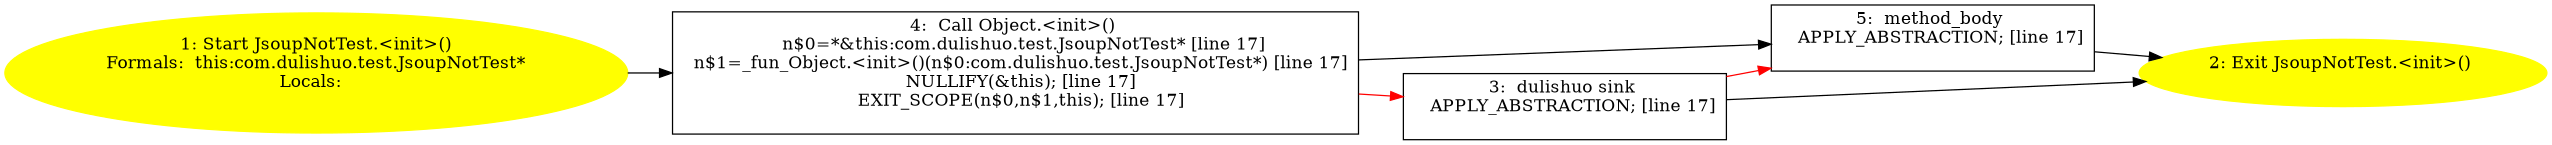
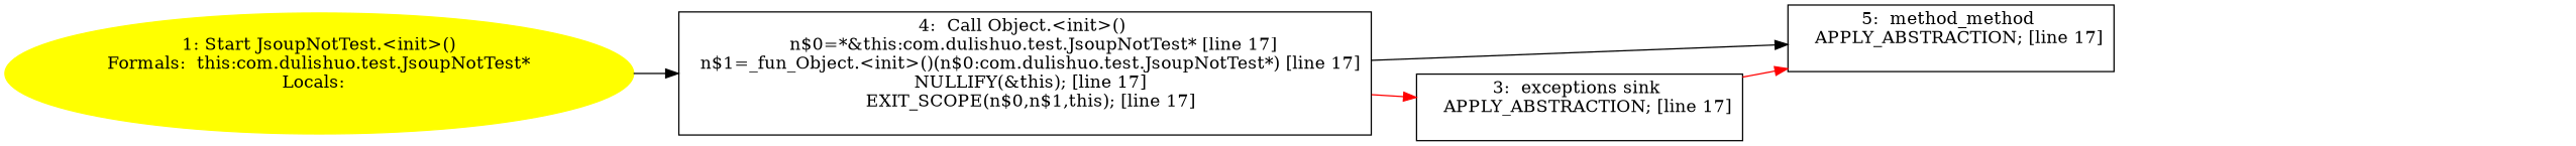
  digraph {
    rankdir=LR
    node [shape=box]
    n1 [color=yellow label="1: Start JsoupNotTest.<init>()\nFormals:  this:com.dulishuo.test.JsoupNotTest*\nLocals:  \n  " style=filled shape=""]
    n2 [label="4:  Call Object.<init>() \n   n$0=*&this:com.dulishuo.test.JsoupNotTest* [line 17]\n  n$1=_fun_Object.<init>()(n$0:com.dulishuo.test.JsoupNotTest*) [line 17]\n  NULLIFY(&this); [line 17]\n  EXIT_SCOPE(n$0,n$1,this); [line 17]\n "]
-   n3 [label="3:  dulishuo sink \n   APPLY_ABSTRACTION; [line 17]\n "]
-   n4 [label="5:  method_body \n   APPLY_ABSTRACTION; [line 17]\n "]
-   n5 [color=yellow label="2: Exit JsoupNotTest.<init>() \n  " style=filled shape=""]
+   n3 [label="3:  exceptions sink \n   APPLY_ABSTRACTION; [line 17]\n "]
+   n4 [label="5:  method_method \n   APPLY_ABSTRACTION; [line 17]\n "]
    n1 -> n2
    n2 -> n3 [color=red]
    n2 -> n4
    n3 -> n4 [color=red]
-   n3 -> n5
-   n4 -> n5
  }
